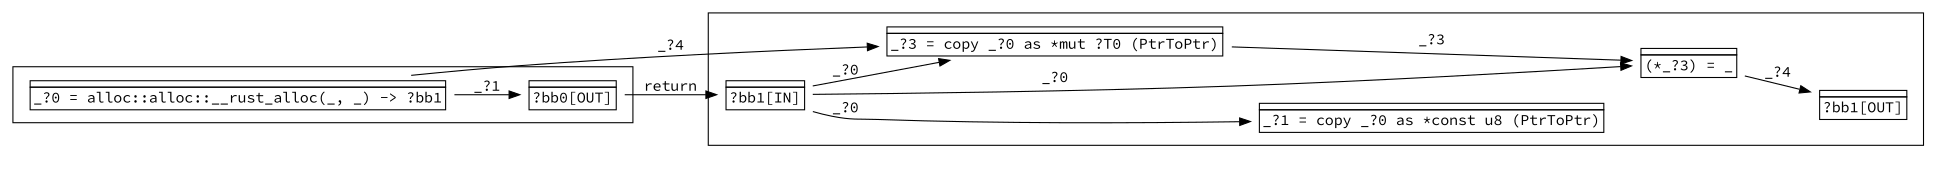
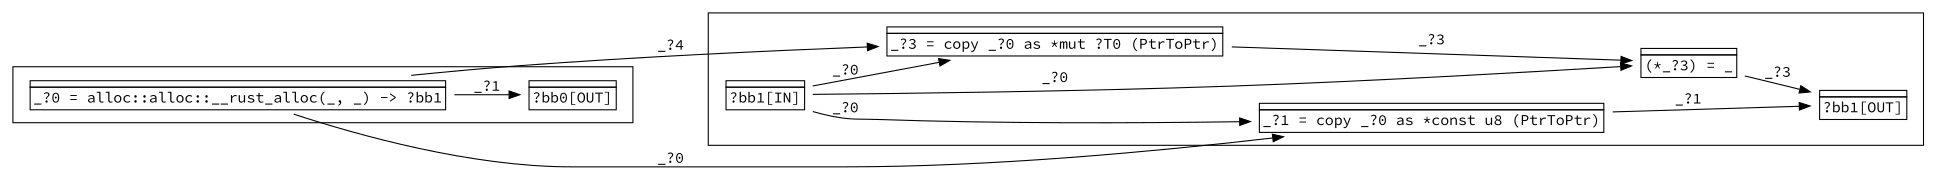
  digraph {
    compound=true
    fontname="Source Code Pro"
    rankdir=LR
    node [fontname="Source Code Pro" shape=none]
    edge [fontname="Source Code Pro"]
    n1 [label=<<table border="0" cellborder="1" cellspacing="0"><tr><td  align="center" colspan="1"></td></tr><tr><td align="left">?bb1[IN]</td></tr></table>>]
    n2 [label=<<table border="0" cellborder="1" cellspacing="0"><tr><td  align="center" colspan="1"></td></tr><tr><td align="left">?bb1[OUT]</td></tr></table>>]
    n3 [label=<<table border="0" cellborder="1" cellspacing="0"><tr><td  align="center" colspan="1"></td></tr><tr><td align="left">_?1 = copy _?0 as *const u8 (PtrToPtr)</td></tr></table>>]
    n4 [label=<<table border="0" cellborder="1" cellspacing="0"><tr><td  align="center" colspan="1"></td></tr><tr><td align="left">_?3 = copy _?0 as *mut ?T0 (PtrToPtr)</td></tr></table>>]
    n5 [label=<<table border="0" cellborder="1" cellspacing="0"><tr><td  align="center" colspan="1"></td></tr><tr><td align="left">(*_?3) = _</td></tr></table>>]
    n6 [label=<<table border="0" cellborder="1" cellspacing="0"><tr><td  align="center" colspan="1"></td></tr><tr><td align="left">?bb0[OUT]</td></tr></table>>]
    n7 [label=<<table border="0" cellborder="1" cellspacing="0"><tr><td  align="center" colspan="1"></td></tr><tr><td align="left">_?0 = alloc::alloc::__rust_alloc(_, _) -&gt; ?bb1</td></tr></table>>]
    subgraph cluster_1 {
      n1
      n2
      n3
      n4
      n5
    }
    subgraph cluster_2 {
      n6
      n7
    }
    n1 -> n3 [label="_?0"]
    n1 -> n4 [label="_?0"]
    n1 -> n5 [label="_?0"]
+   n3 -> n2 [label="_?1"]
    n4 -> n5 [label="_?3"]
-   n5 -> n2 [label="_?4"]
-   n6 -> n1 [label=return]
+   n5 -> n2 [label="_?3"]
+   n7 -> n3 [label="_?0"]
    n7 -> n4 [label="_?4"]
    n7 -> n6 [label="_?1"]
  }
